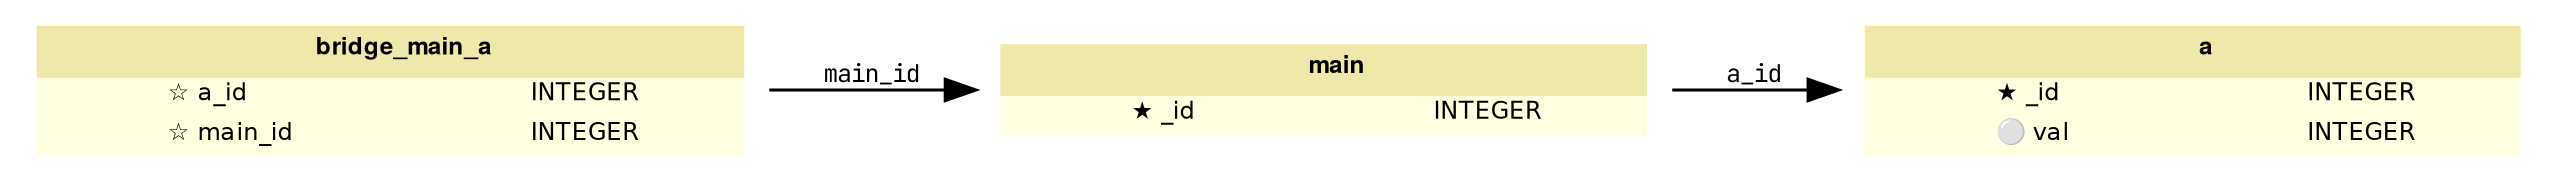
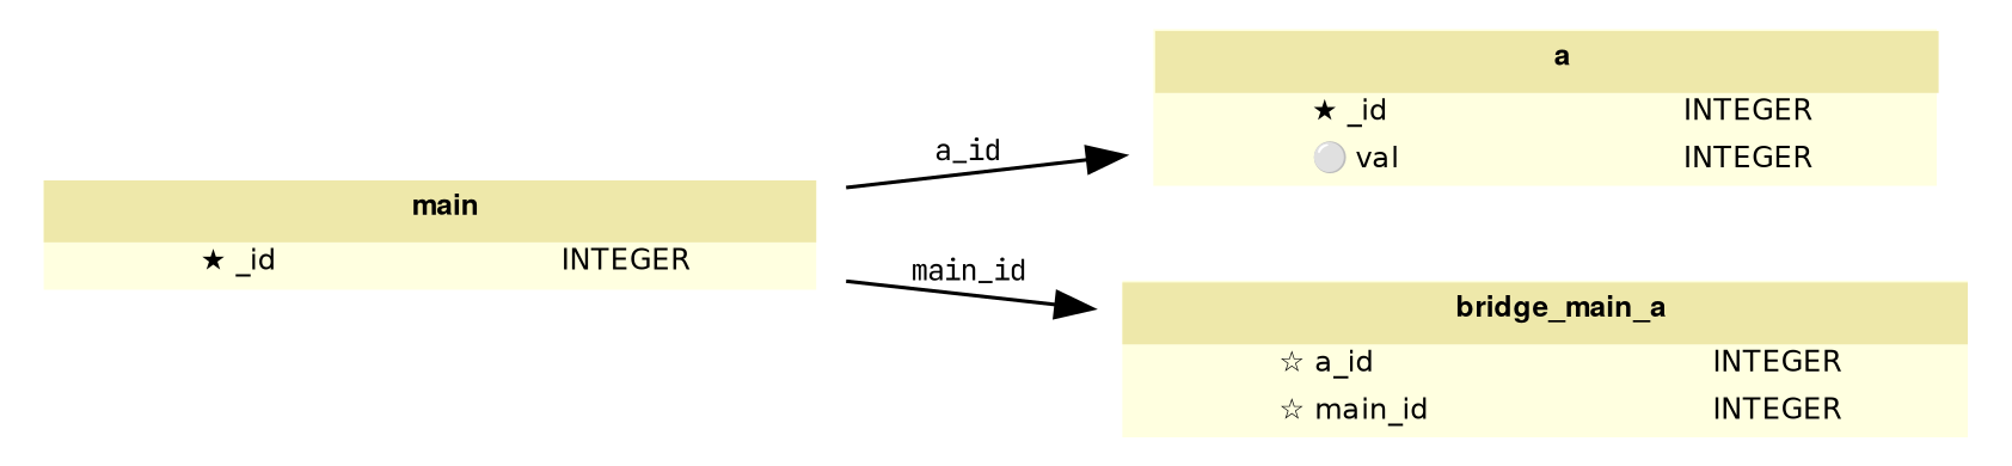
  digraph {
    fontname="JetBrains Mono"
    fontsize=8
    rankdir=LR
    node [fontname="JetBrains Mono" fontsize=8 shape=plaintext]
    edge [fontname="JetBrains Mono" fontsize=8]
    n1 [label=<    <!-- table -->   <TABLE BGCOLOR="lightyellow" BORDER="0" CELLBORDER="0" CELLSPACING="0">     <TR>       <TD COLSPAN="2" CELLPADDING="4" ALIGN="CENTER" BGCOLOR="palegoldenrod">         <FONT FACE="Helvetica Bold" COLOR="black">a</FONT>       </TD>     </TR>     <TR>       <TD ALIGN="LEFT" BORDER="0">         <FONT FACE="Bitstream Vera Sans">★ _id</FONT>       </TD>       <TD ALIGN="LEFT">         <FONT FACE="Bitstream Vera Sans">INTEGER</FONT>       </TD>     </TR>     <TR>       <TD ALIGN="LEFT" BORDER="0">         <FONT FACE="Bitstream Vera Sans">⚪ val</FONT>       </TD>       <TD ALIGN="LEFT">         <FONT FACE="Bitstream Vera Sans">INTEGER</FONT>       </TD>     </TR>   </TABLE>   >]
    n2 [label=<    <!-- table -->   <TABLE BGCOLOR="lightyellow" BORDER="0" CELLBORDER="0" CELLSPACING="0">     <TR>       <TD COLSPAN="2" CELLPADDING="4" ALIGN="CENTER" BGCOLOR="palegoldenrod">         <FONT FACE="Helvetica Bold" COLOR="black">main</FONT>       </TD>     </TR>     <TR>       <TD ALIGN="LEFT" BORDER="0">         <FONT FACE="Bitstream Vera Sans">★ _id</FONT>       </TD>       <TD ALIGN="LEFT">         <FONT FACE="Bitstream Vera Sans">INTEGER</FONT>       </TD>     </TR>   </TABLE>   >]
    n3 [label=<    <!-- table -->   <TABLE BGCOLOR="lightyellow" BORDER="0" CELLBORDER="0" CELLSPACING="0">     <TR>       <TD COLSPAN="2" CELLPADDING="4" ALIGN="CENTER" BGCOLOR="palegoldenrod">         <FONT FACE="Helvetica Bold" COLOR="black">bridge_main_a</FONT>       </TD>     </TR>     <TR>       <TD ALIGN="LEFT" BORDER="0">         <FONT FACE="Bitstream Vera Sans">☆ a_id</FONT>       </TD>       <TD ALIGN="LEFT">         <FONT FACE="Bitstream Vera Sans">INTEGER</FONT>       </TD>     </TR>     <TR>       <TD ALIGN="LEFT" BORDER="0">         <FONT FACE="Bitstream Vera Sans">☆ main_id</FONT>       </TD>       <TD ALIGN="LEFT">         <FONT FACE="Bitstream Vera Sans">INTEGER</FONT>       </TD>     </TR>   </TABLE>   >]
    n2 -> n1 [label=a_id]
-   n3 -> n2 [label=main_id]
+   n2 -> n3 [label=main_id]
  }
